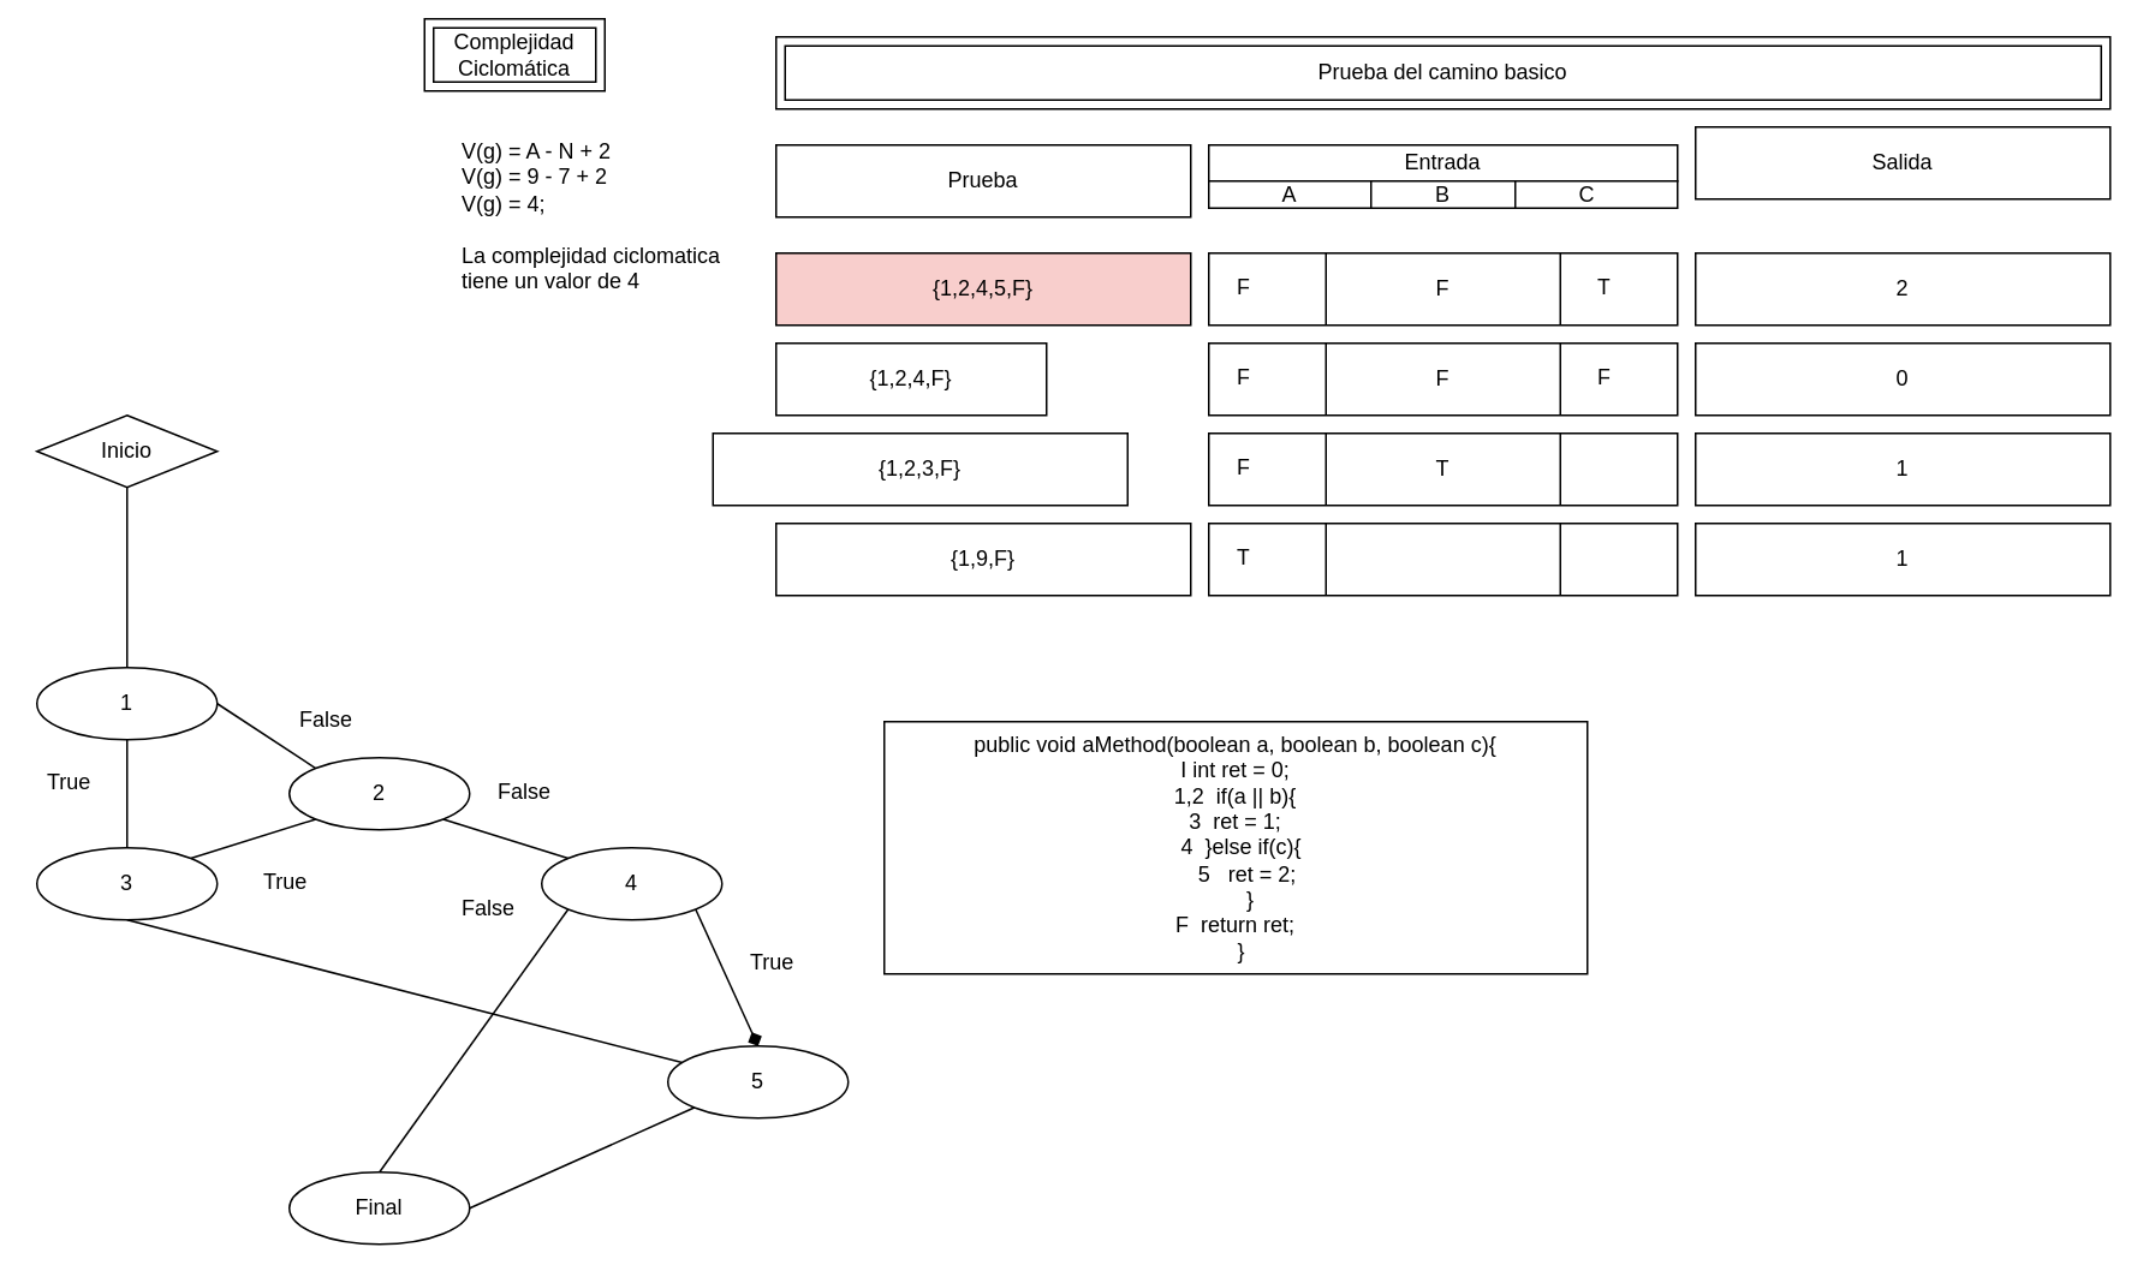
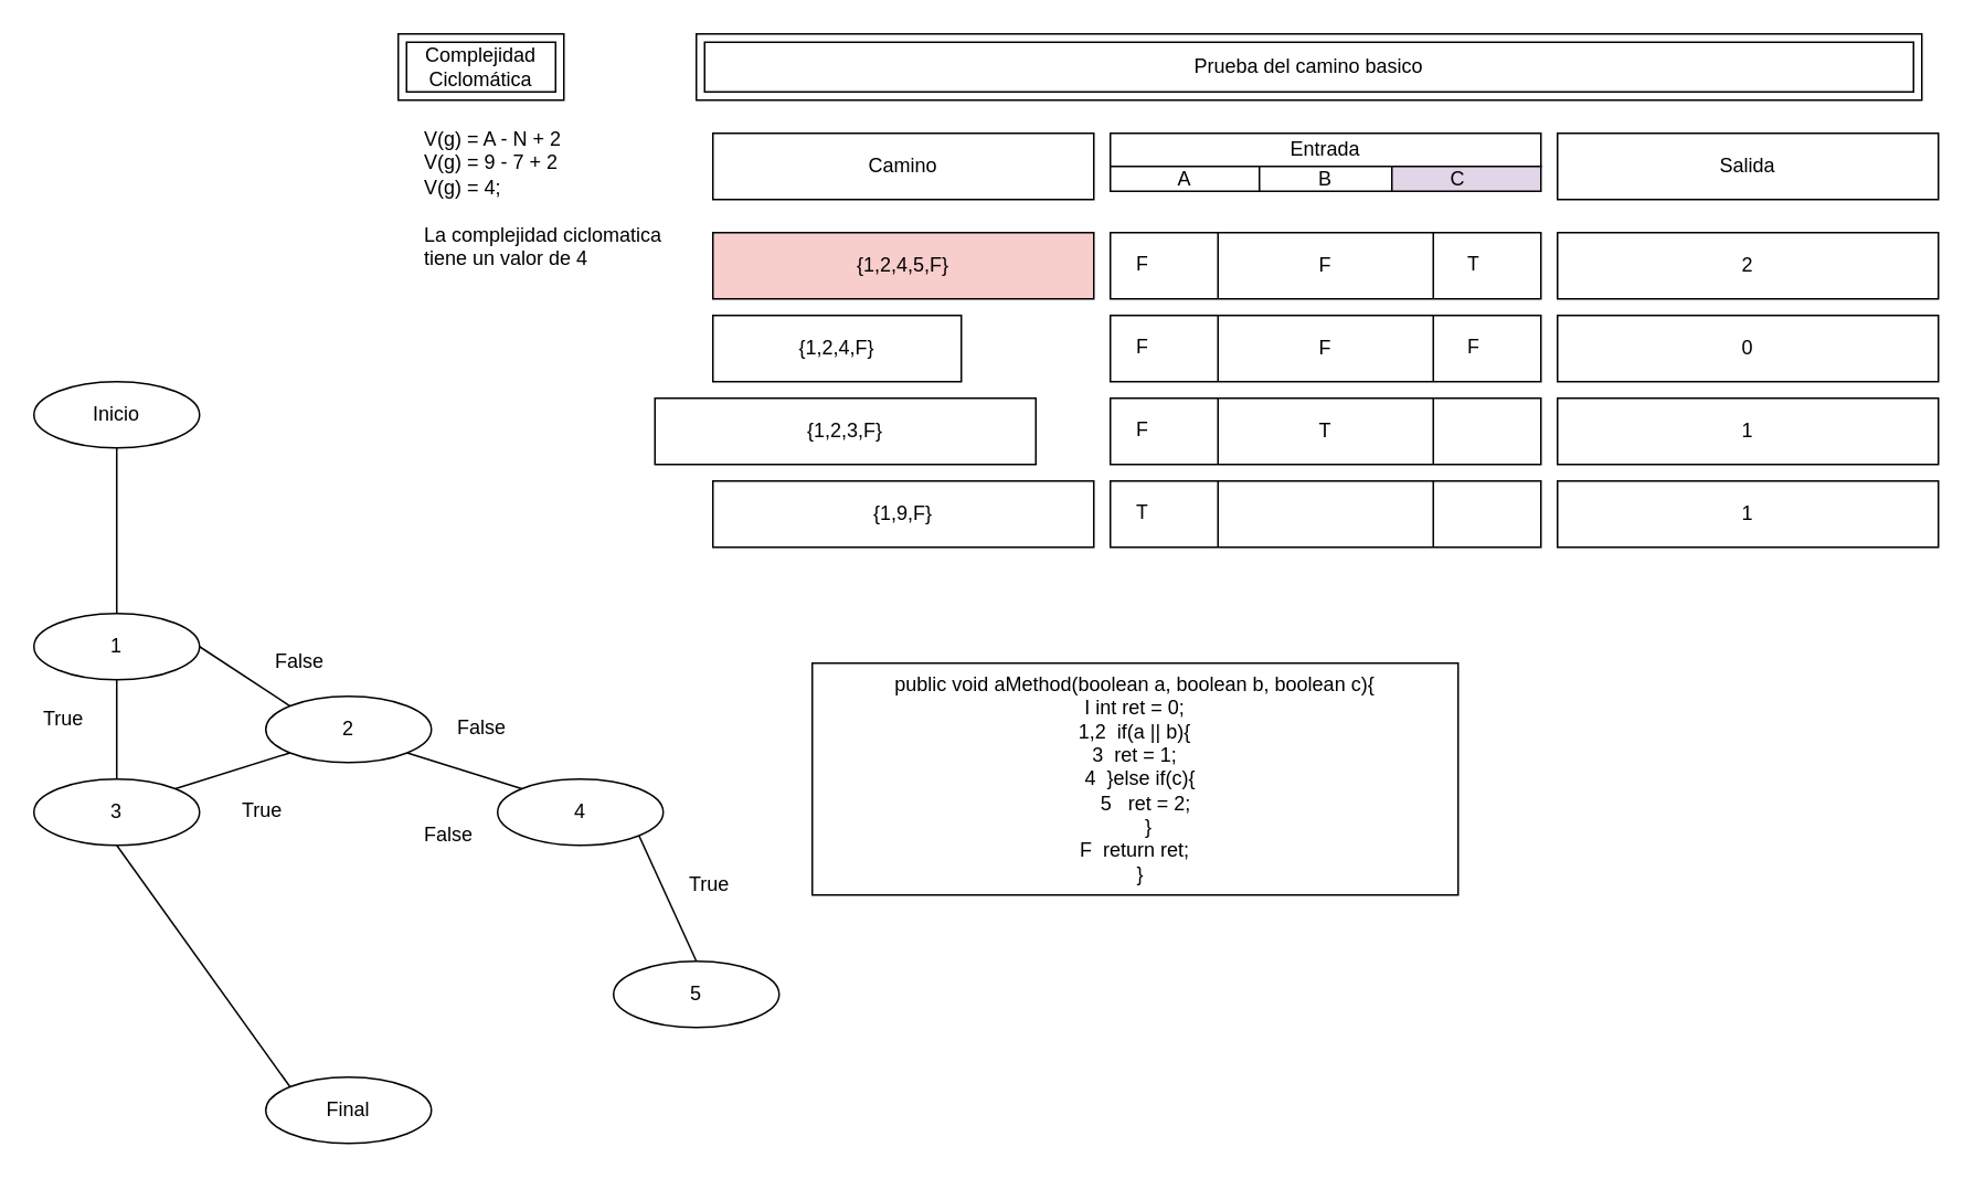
  <mxCell id="0" />
  <mxCell id="1" parent="0" />
  <mxCell id="2" value="public void aMethod(boolean a, boolean b, boolean c){&lt;br&gt;I&lt;span style=&quot;white-space: pre;&quot;&gt; &lt;/span&gt;int ret = 0;&lt;br&gt;1,2&lt;span style=&quot;white-space: pre;&quot;&gt; &lt;span style=&quot;white-space: pre;&quot;&gt; &lt;/span&gt;&lt;/span&gt;if(a || b){&lt;br&gt;3&lt;span style=&quot;white-space: pre;&quot;&gt; &lt;span style=&quot;white-space: pre;&quot;&gt; &lt;/span&gt;&lt;/span&gt;ret = 1;&lt;br&gt;&amp;nbsp; 4&lt;span style=&quot;white-space: pre;&quot;&gt; &lt;span style=&quot;white-space: pre;&quot;&gt; &lt;/span&gt;&lt;/span&gt;}else if(c){&lt;br&gt;&amp;nbsp; &amp;nbsp; 5&lt;span style=&quot;white-space: pre;&quot;&gt; &lt;span style=&quot;white-space: pre;&quot;&gt; &lt;span style=&quot;white-space: pre;&quot;&gt; &lt;/span&gt;&lt;/span&gt;&lt;/span&gt;ret = 2;&lt;br&gt;&amp;nbsp; &lt;span style=&quot;white-space: pre;&quot;&gt; &lt;span style=&quot;white-space: pre;&quot;&gt; &lt;span style=&quot;white-space: pre;&quot;&gt; &lt;/span&gt;&lt;/span&gt;&lt;/span&gt;}&lt;br&gt;F&lt;span style=&quot;white-space: pre;&quot;&gt; &lt;span style=&quot;white-space: pre;&quot;&gt; &lt;/span&gt;&lt;/span&gt;return ret;&lt;br&gt;&lt;span style=&quot;white-space: pre;&quot;&gt; &lt;span style=&quot;white-space: pre;&quot;&gt; &lt;/span&gt;&lt;/span&gt;}" style="whiteSpace=wrap;html=1;align=center;" vertex="1" parent="1"><mxGeometry x="490" y="400" width="390" height="140" as="geometry" /></mxCell>
  <mxCell id="3" value="1" style="ellipse;whiteSpace=wrap;html=1;align=center;" vertex="1" parent="1"><mxGeometry x="20" y="370" width="100" height="40" as="geometry" /></mxCell>
  <mxCell id="4" value="3" style="ellipse;whiteSpace=wrap;html=1;align=center;" vertex="1" parent="1"><mxGeometry x="20" y="470" width="100" height="40" as="geometry" /></mxCell>
  <mxCell id="5" value="2" style="ellipse;whiteSpace=wrap;html=1;align=center;" vertex="1" parent="1"><mxGeometry x="160" y="420" width="100" height="40" as="geometry" /></mxCell>
  <mxCell id="6" value="5" style="ellipse;whiteSpace=wrap;html=1;align=center;" vertex="1" parent="1"><mxGeometry x="370" y="580" width="100" height="40" as="geometry" /></mxCell>
  <mxCell id="7" value="4" style="ellipse;whiteSpace=wrap;html=1;align=center;" vertex="1" parent="1"><mxGeometry x="300" y="470" width="100" height="40" as="geometry" /></mxCell>
- <mxCell id="8" value="Inicio" style="rhombus;whiteSpace=wrap;html=1;align=center;" vertex="1" parent="1"><mxGeometry x="20" y="230" width="100" height="40" as="geometry" /></mxCell>
+ <mxCell id="8" value="Inicio" style="ellipse;whiteSpace=wrap;html=1;align=center;" vertex="1" parent="1"><mxGeometry x="20" y="230" width="100" height="40" as="geometry" /></mxCell>
  <mxCell id="9" value="Final" style="ellipse;whiteSpace=wrap;html=1;align=center;" vertex="1" parent="1"><mxGeometry x="160" y="650" width="100" height="40" as="geometry" /></mxCell>
  <mxCell id="10" value="" style="endArrow=none;html=1;rounded=0;exitX=0.5;exitY=1;exitDx=0;exitDy=0;entryX=0.5;entryY=0;entryDx=0;entryDy=0;" edge="1" parent="1" source="8" target="3"><mxGeometry relative="1" as="geometry"><mxPoint x="410" y="540" as="sourcePoint" /><mxPoint x="570" y="540" as="targetPoint" /></mxGeometry></mxCell>
  <mxCell id="11" value="" style="endArrow=none;html=1;rounded=0;exitX=1;exitY=0.5;exitDx=0;exitDy=0;entryX=0;entryY=0;entryDx=0;entryDy=0;" edge="1" parent="1" source="3" target="5"><mxGeometry relative="1" as="geometry"><mxPoint x="410" y="540" as="sourcePoint" /><mxPoint x="570" y="540" as="targetPoint" /></mxGeometry></mxCell>
  <mxCell id="12" value="" style="endArrow=none;html=1;rounded=0;exitX=1;exitY=1;exitDx=0;exitDy=0;entryX=0;entryY=0;entryDx=0;entryDy=0;" edge="1" parent="1" source="5" target="7"><mxGeometry relative="1" as="geometry"><mxPoint x="410" y="540" as="sourcePoint" /><mxPoint x="570" y="540" as="targetPoint" /></mxGeometry></mxCell>
  <mxCell id="13" value="" style="endArrow=none;html=1;rounded=0;exitX=0.5;exitY=1;exitDx=0;exitDy=0;" edge="1" parent="1" source="3" target="4"><mxGeometry relative="1" as="geometry"><mxPoint x="420" y="550" as="sourcePoint" /><mxPoint x="580" y="550" as="targetPoint" /></mxGeometry></mxCell>
  <mxCell id="14" value="" style="endArrow=none;html=1;rounded=0;exitX=0;exitY=1;exitDx=0;exitDy=0;entryX=1;entryY=0;entryDx=0;entryDy=0;" edge="1" parent="1" source="5" target="4"><mxGeometry relative="1" as="geometry"><mxPoint x="430" y="560" as="sourcePoint" /><mxPoint x="590" y="560" as="targetPoint" /></mxGeometry></mxCell>
- <mxCell id="15" value="" style="endArrow=diamond;html=1;rounded=0;exitX=1;exitY=1;exitDx=0;exitDy=0;entryX=0.5;entryY=0;entryDx=0;entryDy=0;" edge="1" parent="1" source="7" target="6"><mxGeometry relative="1" as="geometry"><mxPoint x="440" y="570" as="sourcePoint" /><mxPoint x="600" y="570" as="targetPoint" /></mxGeometry></mxCell>
- <mxCell id="16" value="" style="endArrow=none;html=1;rounded=0;exitX=0.5;exitY=1;exitDx=0;exitDy=0;" edge="1" parent="1" source="4" target="6"><mxGeometry relative="1" as="geometry"><mxPoint x="450" y="580" as="sourcePoint" /><mxPoint x="610" y="580" as="targetPoint" /></mxGeometry></mxCell>
- <mxCell id="17" value="" style="endArrow=none;html=1;rounded=0;exitX=0;exitY=1;exitDx=0;exitDy=0;entryX=0.5;entryY=0;entryDx=0;entryDy=0;" edge="1" parent="1" source="7" target="9"><mxGeometry relative="1" as="geometry"><mxPoint x="460" y="590" as="sourcePoint" /><mxPoint x="620" y="590" as="targetPoint" /></mxGeometry></mxCell>
- <mxCell id="18" value="" style="endArrow=none;html=1;rounded=0;exitX=1;exitY=0.5;exitDx=0;exitDy=0;entryX=0;entryY=1;entryDx=0;entryDy=0;" edge="1" parent="1" source="9" target="6"><mxGeometry relative="1" as="geometry"><mxPoint x="470" y="600" as="sourcePoint" /><mxPoint x="630" y="600" as="targetPoint" /></mxGeometry></mxCell>
+ <mxCell id="15" value="" style="endArrow=none;html=1;rounded=0;exitX=1;exitY=1;exitDx=0;exitDy=0;entryX=0.5;entryY=0;entryDx=0;entryDy=0;" edge="1" parent="1" source="7" target="6"><mxGeometry relative="1" as="geometry"><mxPoint x="440" y="570" as="sourcePoint" /><mxPoint x="600" y="570" as="targetPoint" /></mxGeometry></mxCell>
+ <mxCell id="16" value="" style="endArrow=none;html=1;rounded=0;exitX=0.5;exitY=1;exitDx=0;exitDy=0;entryX=0;entryY=0;entryDx=0;entryDy=0;" edge="1" parent="1" source="4" target="9"><mxGeometry relative="1" as="geometry"><mxPoint x="450" y="580" as="sourcePoint" /><mxPoint x="610" y="580" as="targetPoint" /></mxGeometry></mxCell>
  <mxCell id="19" value="True" style="text;strokeColor=none;fillColor=none;spacingLeft=4;spacingRight=4;overflow=hidden;rotatable=0;points=[[0,0.5],[1,0.5]];portConstraint=eastwest;fontSize=12;whiteSpace=wrap;html=1;" vertex="1" parent="1"><mxGeometry x="20" y="420" width="40" height="30" as="geometry" /></mxCell>
  <mxCell id="20" value="True" style="text;strokeColor=none;fillColor=none;spacingLeft=4;spacingRight=4;overflow=hidden;rotatable=0;points=[[0,0.5],[1,0.5]];portConstraint=eastwest;fontSize=12;whiteSpace=wrap;html=1;" vertex="1" parent="1"><mxGeometry x="140" y="475" width="40" height="30" as="geometry" /></mxCell>
  <mxCell id="21" value="True" style="text;strokeColor=none;fillColor=none;spacingLeft=4;spacingRight=4;overflow=hidden;rotatable=0;points=[[0,0.5],[1,0.5]];portConstraint=eastwest;fontSize=12;whiteSpace=wrap;html=1;" vertex="1" parent="1"><mxGeometry x="410" y="520" width="40" height="30" as="geometry" /></mxCell>
  <mxCell id="22" value="False" style="text;strokeColor=none;fillColor=none;spacingLeft=4;spacingRight=4;overflow=hidden;rotatable=0;points=[[0,0.5],[1,0.5]];portConstraint=eastwest;fontSize=12;whiteSpace=wrap;html=1;" vertex="1" parent="1"><mxGeometry x="270" y="425" width="40" height="30" as="geometry" /></mxCell>
  <mxCell id="23" value="False" style="text;strokeColor=none;fillColor=none;spacingLeft=4;spacingRight=4;overflow=hidden;rotatable=0;points=[[0,0.5],[1,0.5]];portConstraint=eastwest;fontSize=12;whiteSpace=wrap;html=1;" vertex="1" parent="1"><mxGeometry x="160" y="385" width="40" height="30" as="geometry" /></mxCell>
  <mxCell id="24" value="False" style="text;strokeColor=none;fillColor=none;spacingLeft=4;spacingRight=4;overflow=hidden;rotatable=0;points=[[0,0.5],[1,0.5]];portConstraint=eastwest;fontSize=12;whiteSpace=wrap;html=1;" vertex="1" parent="1"><mxGeometry x="250" y="490" width="40" height="30" as="geometry" /></mxCell>
- <mxCell id="25" value="Complejidad Ciclomática" style="shape=ext;margin=3;double=1;whiteSpace=wrap;html=1;align=center;" vertex="1" parent="1"><mxGeometry x="235" y="10" width="100" height="40" as="geometry" /></mxCell>
+ <mxCell id="25" value="Complejidad Ciclomática" style="shape=ext;margin=3;double=1;whiteSpace=wrap;html=1;align=center;" vertex="1" parent="1"><mxGeometry x="240" y="20" width="100" height="40" as="geometry" /></mxCell>
  <mxCell id="26" value="V(g) = A - N + 2&lt;br&gt;V(g) = 9 - 7 + 2&lt;br&gt;V(g) = 4;&lt;br&gt;&lt;br&gt;La complejidad ciclomatica tiene un valor de 4" style="text;strokeColor=none;fillColor=none;spacingLeft=4;spacingRight=4;overflow=hidden;rotatable=0;points=[[0,0.5],[1,0.5]];portConstraint=eastwest;fontSize=12;whiteSpace=wrap;html=1;" vertex="1" parent="1"><mxGeometry x="250" y="70" width="170" height="100" as="geometry" /></mxCell>
- <mxCell id="27" value="Prueba" style="whiteSpace=wrap;html=1;align=center;" vertex="1" parent="1"><mxGeometry x="430" y="80" width="230" height="40" as="geometry" /></mxCell>
+ <mxCell id="27" value="Camino" style="whiteSpace=wrap;html=1;align=center;" vertex="1" parent="1"><mxGeometry x="430" y="80" width="230" height="40" as="geometry" /></mxCell>
  <mxCell id="28" value="Entrada" style="whiteSpace=wrap;html=1;align=center;" vertex="1" parent="1"><mxGeometry x="670" y="80" width="260" height="20" as="geometry" /></mxCell>
- <mxCell id="29" value="Salida" style="whiteSpace=wrap;html=1;align=center;" vertex="1" parent="1"><mxGeometry x="940" y="70" width="230" height="40" as="geometry" /></mxCell>
+ <mxCell id="29" value="Salida" style="whiteSpace=wrap;html=1;align=center;" vertex="1" parent="1"><mxGeometry x="940" y="80" width="230" height="40" as="geometry" /></mxCell>
  <mxCell id="30" value="{1,2,4,5,F}" style="whiteSpace=wrap;html=1;align=center;fillColor=#f8cecc;" vertex="1" parent="1"><mxGeometry x="430" y="140" width="230" height="40" as="geometry" /></mxCell>
  <mxCell id="31" value="{1,2,4,F}" style="whiteSpace=wrap;html=1;align=center;" vertex="1" parent="1"><mxGeometry x="430" y="190" width="150" height="40" as="geometry" /></mxCell>
  <mxCell id="32" value="{1,2,3,F}" style="whiteSpace=wrap;html=1;align=center;" vertex="1" parent="1"><mxGeometry x="395" y="240" width="230" height="40" as="geometry" /></mxCell>
  <mxCell id="33" value="{1,9,F}" style="whiteSpace=wrap;html=1;align=center;" vertex="1" parent="1"><mxGeometry x="430" y="290" width="230" height="40" as="geometry" /></mxCell>
- <mxCell id="34" value="C" style="whiteSpace=wrap;html=1;align=center;" vertex="1" parent="1"><mxGeometry x="830" y="100" width="100" height="15" as="geometry" /></mxCell>
+ <mxCell id="34" value="C" style="whiteSpace=wrap;html=1;align=center;fillColor=#e1d5e7;" vertex="1" parent="1"><mxGeometry x="830" y="100" width="100" height="15" as="geometry" /></mxCell>
  <mxCell id="35" value="A" style="whiteSpace=wrap;html=1;align=center;" vertex="1" parent="1"><mxGeometry x="670" y="100" width="90" height="15" as="geometry" /></mxCell>
  <mxCell id="36" value="B" style="whiteSpace=wrap;html=1;align=center;" vertex="1" parent="1"><mxGeometry x="760" y="100" width="80" height="15" as="geometry" /></mxCell>
  <mxCell id="37" value="F" style="whiteSpace=wrap;html=1;align=center;" vertex="1" parent="1"><mxGeometry x="670" y="140" width="260" height="40" as="geometry" /></mxCell>
  <mxCell id="38" value="" style="endArrow=none;html=1;rounded=0;entryX=0.25;entryY=0;entryDx=0;entryDy=0;exitX=0.25;exitY=1;exitDx=0;exitDy=0;" edge="1" parent="1" source="37" target="37"><mxGeometry relative="1" as="geometry"><mxPoint x="530" y="300" as="sourcePoint" /><mxPoint x="690" y="300" as="targetPoint" /></mxGeometry></mxCell>
  <mxCell id="39" value="" style="endArrow=none;html=1;rounded=0;entryX=0.75;entryY=0;entryDx=0;entryDy=0;exitX=0.75;exitY=1;exitDx=0;exitDy=0;" edge="1" parent="1" source="37" target="37"><mxGeometry relative="1" as="geometry"><mxPoint x="745" y="190" as="sourcePoint" /><mxPoint x="745" y="150" as="targetPoint" /><Array as="points" /></mxGeometry></mxCell>
  <mxCell id="40" value="F" style="text;strokeColor=none;fillColor=none;spacingLeft=4;spacingRight=4;overflow=hidden;rotatable=0;points=[[0,0.5],[1,0.5]];portConstraint=eastwest;fontSize=12;whiteSpace=wrap;html=1;" vertex="1" parent="1"><mxGeometry x="680" y="145" width="40" height="30" as="geometry" /></mxCell>
  <mxCell id="41" value="T" style="text;strokeColor=none;fillColor=none;spacingLeft=4;spacingRight=4;overflow=hidden;rotatable=0;points=[[0,0.5],[1,0.5]];portConstraint=eastwest;fontSize=12;whiteSpace=wrap;html=1;" vertex="1" parent="1"><mxGeometry x="880" y="145" width="40" height="30" as="geometry" /></mxCell>
  <mxCell id="42" value="F" style="whiteSpace=wrap;html=1;align=center;" vertex="1" parent="1"><mxGeometry x="670" y="190" width="260" height="40" as="geometry" /></mxCell>
  <mxCell id="43" value="" style="endArrow=none;html=1;rounded=0;entryX=0.25;entryY=0;entryDx=0;entryDy=0;exitX=0.25;exitY=1;exitDx=0;exitDy=0;" edge="1" parent="1" source="42" target="42"><mxGeometry relative="1" as="geometry"><mxPoint x="530" y="350" as="sourcePoint" /><mxPoint x="690" y="350" as="targetPoint" /></mxGeometry></mxCell>
  <mxCell id="44" value="" style="endArrow=none;html=1;rounded=0;entryX=0.75;entryY=0;entryDx=0;entryDy=0;exitX=0.75;exitY=1;exitDx=0;exitDy=0;" edge="1" parent="1" source="42" target="42"><mxGeometry relative="1" as="geometry"><mxPoint x="745" y="240" as="sourcePoint" /><mxPoint x="745" y="200" as="targetPoint" /><Array as="points" /></mxGeometry></mxCell>
  <mxCell id="45" value="F" style="text;strokeColor=none;fillColor=none;spacingLeft=4;spacingRight=4;overflow=hidden;rotatable=0;points=[[0,0.5],[1,0.5]];portConstraint=eastwest;fontSize=12;whiteSpace=wrap;html=1;" vertex="1" parent="1"><mxGeometry x="680" y="195" width="40" height="30" as="geometry" /></mxCell>
  <mxCell id="46" value="F" style="text;strokeColor=none;fillColor=none;spacingLeft=4;spacingRight=4;overflow=hidden;rotatable=0;points=[[0,0.5],[1,0.5]];portConstraint=eastwest;fontSize=12;whiteSpace=wrap;html=1;" vertex="1" parent="1"><mxGeometry x="880" y="195" width="40" height="30" as="geometry" /></mxCell>
  <mxCell id="47" value="T" style="whiteSpace=wrap;html=1;align=center;" vertex="1" parent="1"><mxGeometry x="670" y="240" width="260" height="40" as="geometry" /></mxCell>
  <mxCell id="48" value="" style="endArrow=none;html=1;rounded=0;entryX=0.25;entryY=0;entryDx=0;entryDy=0;exitX=0.25;exitY=1;exitDx=0;exitDy=0;" edge="1" parent="1" source="47" target="47"><mxGeometry relative="1" as="geometry"><mxPoint x="530" y="400" as="sourcePoint" /><mxPoint x="690" y="400" as="targetPoint" /></mxGeometry></mxCell>
  <mxCell id="49" value="" style="endArrow=none;html=1;rounded=0;entryX=0.75;entryY=0;entryDx=0;entryDy=0;exitX=0.75;exitY=1;exitDx=0;exitDy=0;" edge="1" parent="1" source="47" target="47"><mxGeometry relative="1" as="geometry"><mxPoint x="745" y="290" as="sourcePoint" /><mxPoint x="745" y="250" as="targetPoint" /><Array as="points" /></mxGeometry></mxCell>
  <mxCell id="50" value="F" style="text;strokeColor=none;fillColor=none;spacingLeft=4;spacingRight=4;overflow=hidden;rotatable=0;points=[[0,0.5],[1,0.5]];portConstraint=eastwest;fontSize=12;whiteSpace=wrap;html=1;" vertex="1" parent="1"><mxGeometry x="680" y="245" width="40" height="30" as="geometry" /></mxCell>
  <mxCell id="51" value="" style="whiteSpace=wrap;html=1;align=center;" vertex="1" parent="1"><mxGeometry x="670" y="290" width="260" height="40" as="geometry" /></mxCell>
  <mxCell id="52" value="" style="endArrow=none;html=1;rounded=0;entryX=0.25;entryY=0;entryDx=0;entryDy=0;exitX=0.25;exitY=1;exitDx=0;exitDy=0;" edge="1" parent="1" source="51" target="51"><mxGeometry relative="1" as="geometry"><mxPoint x="530" y="450" as="sourcePoint" /><mxPoint x="690" y="450" as="targetPoint" /></mxGeometry></mxCell>
  <mxCell id="53" value="" style="endArrow=none;html=1;rounded=0;entryX=0.75;entryY=0;entryDx=0;entryDy=0;exitX=0.75;exitY=1;exitDx=0;exitDy=0;" edge="1" parent="1" source="51" target="51"><mxGeometry relative="1" as="geometry"><mxPoint x="745" y="340" as="sourcePoint" /><mxPoint x="745" y="300" as="targetPoint" /><Array as="points" /></mxGeometry></mxCell>
  <mxCell id="54" value="T" style="text;strokeColor=none;fillColor=none;spacingLeft=4;spacingRight=4;overflow=hidden;rotatable=0;points=[[0,0.5],[1,0.5]];portConstraint=eastwest;fontSize=12;whiteSpace=wrap;html=1;" vertex="1" parent="1"><mxGeometry x="680" y="295" width="40" height="30" as="geometry" /></mxCell>
  <mxCell id="55" value="2" style="whiteSpace=wrap;html=1;align=center;" vertex="1" parent="1"><mxGeometry x="940" y="140" width="230" height="40" as="geometry" /></mxCell>
  <mxCell id="56" value="0" style="whiteSpace=wrap;html=1;align=center;" vertex="1" parent="1"><mxGeometry x="940" y="190" width="230" height="40" as="geometry" /></mxCell>
  <mxCell id="57" value="1" style="whiteSpace=wrap;html=1;align=center;" vertex="1" parent="1"><mxGeometry x="940" y="240" width="230" height="40" as="geometry" /></mxCell>
  <mxCell id="58" value="1" style="whiteSpace=wrap;html=1;align=center;" vertex="1" parent="1"><mxGeometry x="940" y="290" width="230" height="40" as="geometry" /></mxCell>
- <mxCell id="59" value="Prueba del camino basico" style="shape=ext;margin=3;double=1;whiteSpace=wrap;html=1;align=center;" vertex="1" parent="1"><mxGeometry x="430" y="20" width="740" height="40" as="geometry" /></mxCell>
+ <mxCell id="59" value="Prueba del camino basico" style="shape=ext;margin=3;double=1;whiteSpace=wrap;html=1;align=center;" vertex="1" parent="1"><mxGeometry x="420" y="20" width="740" height="40" as="geometry" /></mxCell>
